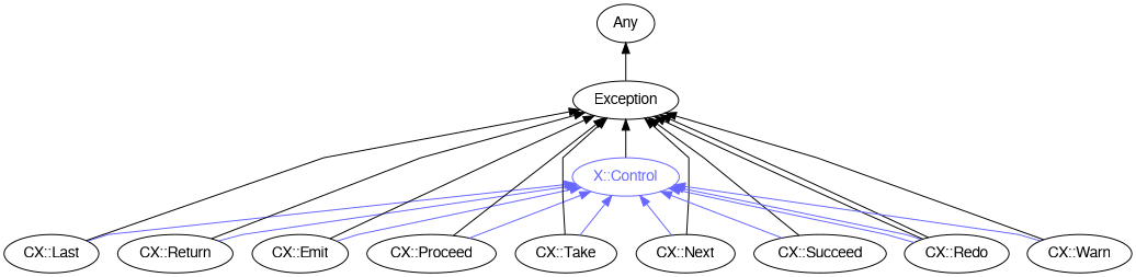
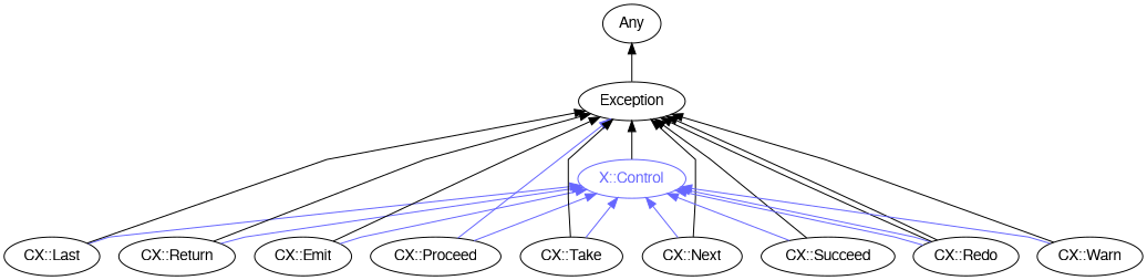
  digraph {
    rankdir=BT
    splines=polyline
    node [color="#000000" fontcolor="#000000" fontname=FreeSans]
    edge [color="#000000"]
    "X::Control" [color="#6666FF" fontcolor="#6666FF"]
    Exception
    Any
    "CX::Last"
    "CX::Return"
    "CX::Emit"
    "CX::Proceed"
    "CX::Take"
    "CX::Next"
    "CX::Succeed"
    "CX::Redo"
    "CX::Warn"
    "X::Control" -> Exception
    Exception -> Any
    "CX::Last" -> "X::Control" [color="#6666FF"]
    "CX::Last" -> Exception
    "CX::Return" -> "X::Control" [color="#6666FF"]
    "CX::Return" -> Exception
    "CX::Emit" -> "X::Control" [color="#6666FF"]
    "CX::Emit" -> Exception
    "CX::Proceed" -> "X::Control" [color="#6666FF"]
-   "CX::Proceed" -> Exception
+   "CX::Proceed" -> Exception [color="#6666FF"]
    "CX::Take" -> "X::Control" [color="#6666FF"]
    "CX::Take" -> Exception
    "CX::Next" -> "X::Control" [color="#6666FF"]
    "CX::Next" -> Exception
    "CX::Succeed" -> "X::Control" [color="#6666FF"]
    "CX::Succeed" -> Exception
    "CX::Redo" -> "X::Control" [color="#6666FF"]
    "CX::Redo" -> "X::Control" [color="#6666FF"]
    "CX::Redo" -> Exception
    "CX::Redo" -> Exception
    "CX::Warn" -> "X::Control" [color="#6666FF"]
    "CX::Warn" -> Exception
  }
